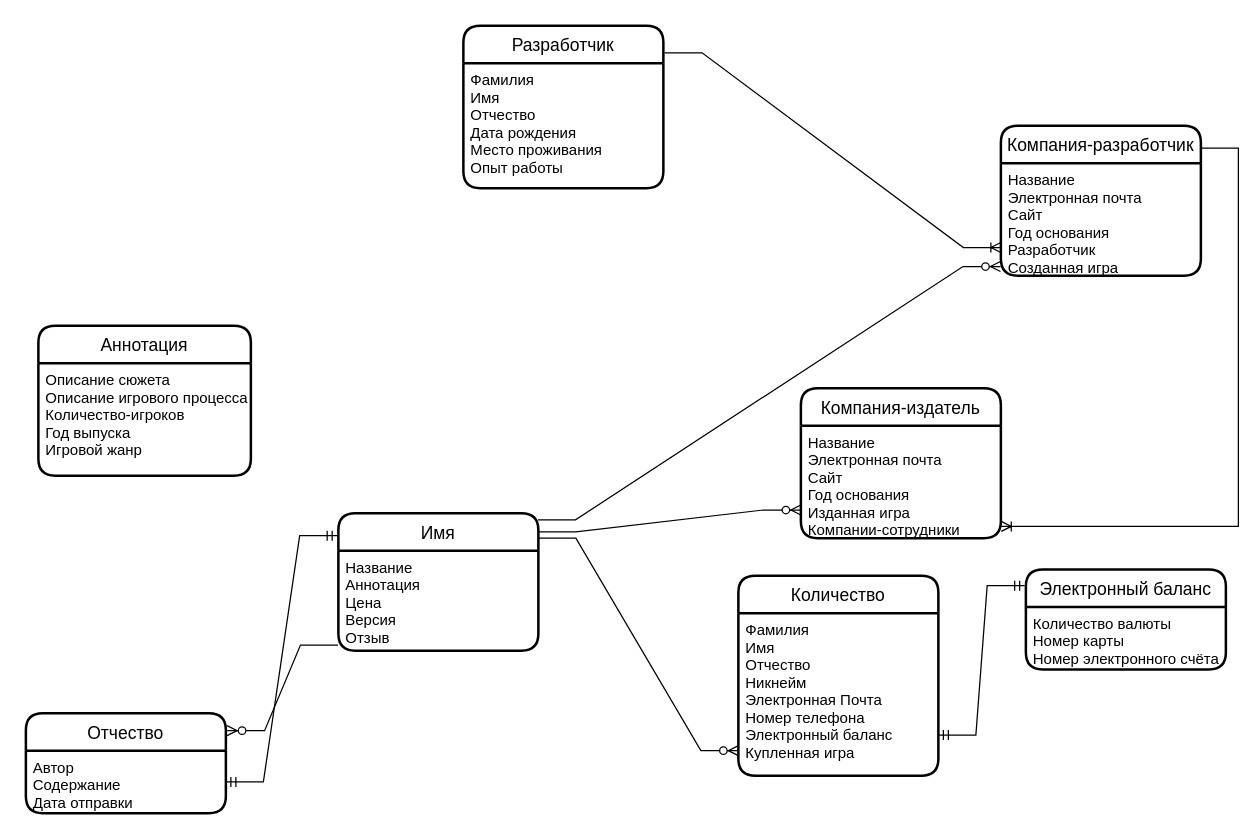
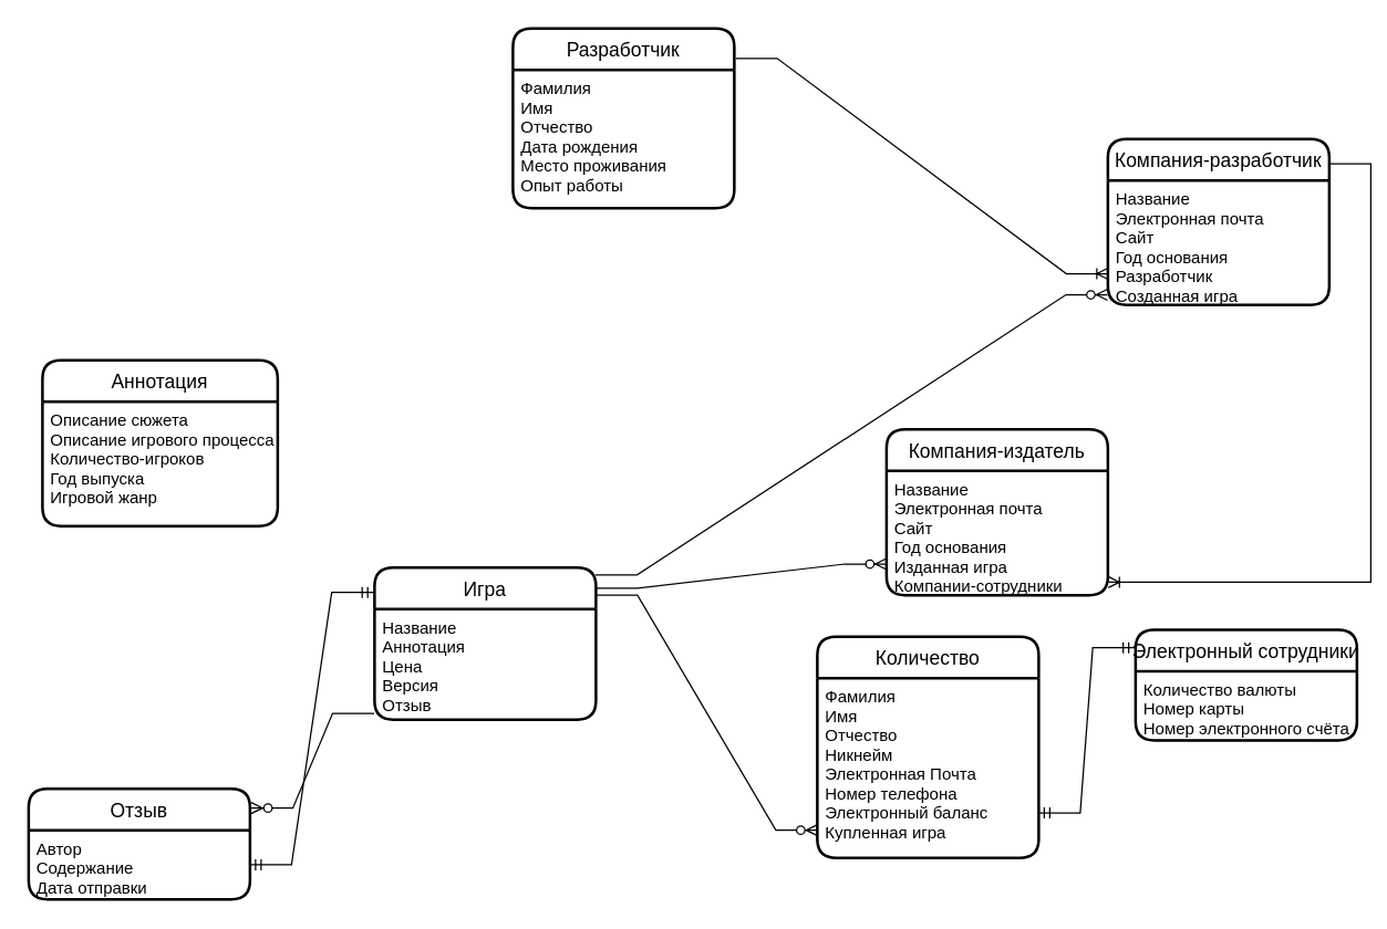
  <mxCell id="0" />
  <mxCell id="1" parent="0" />
- <mxCell id="2" value="Имя" style="swimlane;childLayout=stackLayout;horizontal=1;startSize=30;horizontalStack=0;rounded=1;fontSize=14;fontStyle=0;strokeWidth=2;resizeParent=0;resizeLast=1;shadow=0;dashed=0;align=center;" parent="1" vertex="1"><mxGeometry x="270" y="410" width="160" height="110" as="geometry" /></mxCell>
+ <mxCell id="2" value="Игра" style="swimlane;childLayout=stackLayout;horizontal=1;startSize=30;horizontalStack=0;rounded=1;fontSize=14;fontStyle=0;strokeWidth=2;resizeParent=0;resizeLast=1;shadow=0;dashed=0;align=center;" parent="1" vertex="1"><mxGeometry x="270" y="410" width="160" height="110" as="geometry" /></mxCell>
  <mxCell id="3" value="Название&#10;Аннотация&#10;Цена&#10;Версия&#10;Отзыв" style="align=left;strokeColor=none;fillColor=none;spacingLeft=4;fontSize=12;verticalAlign=top;resizable=0;rotatable=0;part=1;" parent="2" vertex="1"><mxGeometry y="30" width="160" height="80" as="geometry" /></mxCell>
  <mxCell id="4" value="Количество" style="swimlane;childLayout=stackLayout;horizontal=1;startSize=30;horizontalStack=0;rounded=1;fontSize=14;fontStyle=0;strokeWidth=2;resizeParent=0;resizeLast=1;shadow=0;dashed=0;align=center;" parent="1" vertex="1"><mxGeometry x="590" y="460" width="160" height="160" as="geometry" /></mxCell>
  <mxCell id="5" value="Фамилия&#10;Имя&#10;Отчество&#10;Никнейм&#10;Электронная Почта&#10;Номер телефона&#10;Электронный баланс&#10;Купленная игра&#10;" style="align=left;strokeColor=none;fillColor=none;spacingLeft=4;fontSize=12;verticalAlign=top;resizable=0;rotatable=0;part=1;" parent="4" vertex="1"><mxGeometry y="30" width="160" height="130" as="geometry" /></mxCell>
  <mxCell id="6" value="Компания-издатель" style="swimlane;childLayout=stackLayout;horizontal=1;startSize=30;horizontalStack=0;rounded=1;fontSize=14;fontStyle=0;strokeWidth=2;resizeParent=0;resizeLast=1;shadow=0;dashed=0;align=center;" parent="1" vertex="1"><mxGeometry x="640" y="310" width="160" height="120" as="geometry" /></mxCell>
  <mxCell id="7" value="Название&#10;Электронная почта&#10;Сайт&#10;Год основания&#10;Изданная игра&#10;Компании-сотрудники" style="align=left;strokeColor=none;fillColor=none;spacingLeft=4;fontSize=12;verticalAlign=top;resizable=0;rotatable=0;part=1;" parent="6" vertex="1"><mxGeometry y="30" width="160" height="90" as="geometry" /></mxCell>
  <mxCell id="8" value="" style="edgeStyle=entityRelationEdgeStyle;fontSize=12;html=1;endArrow=ERzeroToMany;endFill=1;rounded=0;" edge="1" parent="1"><mxGeometry width="100" height="100" relative="1" as="geometry"><mxPoint x="430" y="430" as="sourcePoint" /><mxPoint x="590" y="600" as="targetPoint" /></mxGeometry></mxCell>
  <mxCell id="9" value="" style="edgeStyle=entityRelationEdgeStyle;fontSize=12;html=1;endArrow=ERzeroToMany;endFill=1;rounded=0;entryX=0;entryY=0.75;entryDx=0;entryDy=0;" edge="1" parent="1" target="7"><mxGeometry width="100" height="100" relative="1" as="geometry"><mxPoint x="430" y="425" as="sourcePoint" /><mxPoint x="600" y="380" as="targetPoint" /></mxGeometry></mxCell>
- <mxCell id="10" value="Отчество" style="swimlane;childLayout=stackLayout;horizontal=1;startSize=30;horizontalStack=0;rounded=1;fontSize=14;fontStyle=0;strokeWidth=2;resizeParent=0;resizeLast=1;shadow=0;dashed=0;align=center;" vertex="1" parent="1"><mxGeometry x="20" y="570" width="160" height="80" as="geometry" /></mxCell>
+ <mxCell id="10" value="Отзыв" style="swimlane;childLayout=stackLayout;horizontal=1;startSize=30;horizontalStack=0;rounded=1;fontSize=14;fontStyle=0;strokeWidth=2;resizeParent=0;resizeLast=1;shadow=0;dashed=0;align=center;" vertex="1" parent="1"><mxGeometry x="20" y="570" width="160" height="80" as="geometry" /></mxCell>
  <mxCell id="11" value="Автор&#10;Содержание&#10;Дата отправки" style="align=left;strokeColor=none;fillColor=none;spacingLeft=4;fontSize=12;verticalAlign=top;resizable=0;rotatable=0;part=1;" vertex="1" parent="10"><mxGeometry y="30" width="160" height="50" as="geometry" /></mxCell>
  <mxCell id="12" value="" style="edgeStyle=entityRelationEdgeStyle;fontSize=12;html=1;endArrow=ERzeroToMany;endFill=1;rounded=0;entryX=1.006;entryY=0.175;entryDx=0;entryDy=0;entryPerimeter=0;exitX=-0.002;exitY=0.944;exitDx=0;exitDy=0;exitPerimeter=0;" edge="1" parent="1" source="3" target="10"><mxGeometry width="100" height="100" relative="1" as="geometry"><mxPoint x="260" y="760" as="sourcePoint" /><mxPoint x="360" y="660" as="targetPoint" /></mxGeometry></mxCell>
  <mxCell id="13" value="Компания-разработчик" style="swimlane;childLayout=stackLayout;horizontal=1;startSize=30;horizontalStack=0;rounded=1;fontSize=14;fontStyle=0;strokeWidth=2;resizeParent=0;resizeLast=1;shadow=0;dashed=0;align=center;" vertex="1" parent="1"><mxGeometry x="800" y="100" width="160" height="120" as="geometry" /></mxCell>
  <mxCell id="14" value="Название&#10;Электронная почта&#10;Сайт&#10;Год основания&#10;Разработчик&#10;Созданная игра&#10;" style="align=left;strokeColor=none;fillColor=none;spacingLeft=4;fontSize=12;verticalAlign=top;resizable=0;rotatable=0;part=1;" vertex="1" parent="13"><mxGeometry y="30" width="160" height="90" as="geometry" /></mxCell>
  <mxCell id="15" value="" style="edgeStyle=entityRelationEdgeStyle;fontSize=12;html=1;endArrow=ERoneToMany;rounded=0;entryX=1.002;entryY=0.896;entryDx=0;entryDy=0;entryPerimeter=0;" edge="1" parent="1" target="7"><mxGeometry width="100" height="100" relative="1" as="geometry"><mxPoint x="960" y="118" as="sourcePoint" /><mxPoint x="810" y="750" as="targetPoint" /></mxGeometry></mxCell>
  <mxCell id="16" value="" style="edgeStyle=entityRelationEdgeStyle;fontSize=12;html=1;endArrow=ERzeroToMany;endFill=1;rounded=0;exitX=0.998;exitY=0.049;exitDx=0;exitDy=0;entryX=-0.002;entryY=0.919;entryDx=0;entryDy=0;entryPerimeter=0;exitPerimeter=0;" edge="1" parent="1" source="2" target="14"><mxGeometry width="100" height="100" relative="1" as="geometry"><mxPoint x="380" y="250" as="sourcePoint" /><mxPoint x="840" y="270" as="targetPoint" /></mxGeometry></mxCell>
- <mxCell id="17" value="Электронный баланс" style="swimlane;childLayout=stackLayout;horizontal=1;startSize=30;horizontalStack=0;rounded=1;fontSize=14;fontStyle=0;strokeWidth=2;resizeParent=0;resizeLast=1;shadow=0;dashed=0;align=center;" vertex="1" parent="1"><mxGeometry x="820" y="455" width="160" height="80" as="geometry" /></mxCell>
+ <mxCell id="17" value="Электронный сотрудники" style="swimlane;childLayout=stackLayout;horizontal=1;startSize=30;horizontalStack=0;rounded=1;fontSize=14;fontStyle=0;strokeWidth=2;resizeParent=0;resizeLast=1;shadow=0;dashed=0;align=center;" vertex="1" parent="1"><mxGeometry x="820" y="455" width="160" height="80" as="geometry" /></mxCell>
  <mxCell id="18" value="Количество валюты&#10;Номер карты&#10;Номер электронного счёта&#10;" style="align=left;strokeColor=none;fillColor=none;spacingLeft=4;fontSize=12;verticalAlign=top;resizable=0;rotatable=0;part=1;" vertex="1" parent="17"><mxGeometry y="30" width="160" height="50" as="geometry" /></mxCell>
  <mxCell id="19" value="" style="edgeStyle=entityRelationEdgeStyle;fontSize=12;html=1;endArrow=ERmandOne;startArrow=ERmandOne;rounded=0;entryX=1;entryY=0.75;entryDx=0;entryDy=0;exitX=-0.006;exitY=0.163;exitDx=0;exitDy=0;exitPerimeter=0;" edge="1" parent="1" source="17" target="5"><mxGeometry width="100" height="100" relative="1" as="geometry"><mxPoint x="380" y="480" as="sourcePoint" /><mxPoint x="480" y="380" as="targetPoint" /></mxGeometry></mxCell>
  <mxCell id="20" value="Разработчик" style="swimlane;childLayout=stackLayout;horizontal=1;startSize=30;horizontalStack=0;rounded=1;fontSize=14;fontStyle=0;strokeWidth=2;resizeParent=0;resizeLast=1;shadow=0;dashed=0;align=center;" vertex="1" parent="1"><mxGeometry x="370" y="20" width="160" height="130" as="geometry" /></mxCell>
  <mxCell id="21" value="Фамилия&#10;Имя&#10;Отчество&#10;Дата рождения&#10;Место проживания&#10;Опыт работы" style="align=left;strokeColor=none;fillColor=none;spacingLeft=4;fontSize=12;verticalAlign=top;resizable=0;rotatable=0;part=1;" vertex="1" parent="20"><mxGeometry y="30" width="160" height="100" as="geometry" /></mxCell>
  <mxCell id="22" value="" style="edgeStyle=entityRelationEdgeStyle;fontSize=12;html=1;endArrow=ERoneToMany;rounded=0;exitX=1.006;exitY=0.167;exitDx=0;exitDy=0;exitPerimeter=0;entryX=0;entryY=0.75;entryDx=0;entryDy=0;" edge="1" parent="1" source="20" target="14"><mxGeometry width="100" height="100" relative="1" as="geometry"><mxPoint x="660" y="380" as="sourcePoint" /><mxPoint x="760" y="280" as="targetPoint" /></mxGeometry></mxCell>
  <mxCell id="23" value="Аннотация" style="swimlane;childLayout=stackLayout;horizontal=1;startSize=30;horizontalStack=0;rounded=1;fontSize=14;fontStyle=0;strokeWidth=2;resizeParent=0;resizeLast=1;shadow=0;dashed=0;align=center;" vertex="1" parent="1"><mxGeometry x="30" y="260" width="170" height="120" as="geometry" /></mxCell>
  <mxCell id="24" value="Описание сюжета&#10;Описание игрового процесса&#10;Количество-игроков&#10;Год выпуска&#10;Игровой жанр" style="align=left;strokeColor=none;fillColor=none;spacingLeft=4;fontSize=12;verticalAlign=top;resizable=0;rotatable=0;part=1;" vertex="1" parent="23"><mxGeometry y="30" width="170" height="90" as="geometry" /></mxCell>
  <mxCell id="25" value="" style="edgeStyle=entityRelationEdgeStyle;fontSize=12;html=1;endArrow=ERmandOne;startArrow=ERmandOne;rounded=0;exitX=-0.006;exitY=0.164;exitDx=0;exitDy=0;exitPerimeter=0;" edge="1" parent="1" source="2" target="11"><mxGeometry width="100" height="100" relative="1" as="geometry"><mxPoint x="240" y="380" as="sourcePoint" /><mxPoint x="340" y="280" as="targetPoint" /></mxGeometry></mxCell>
